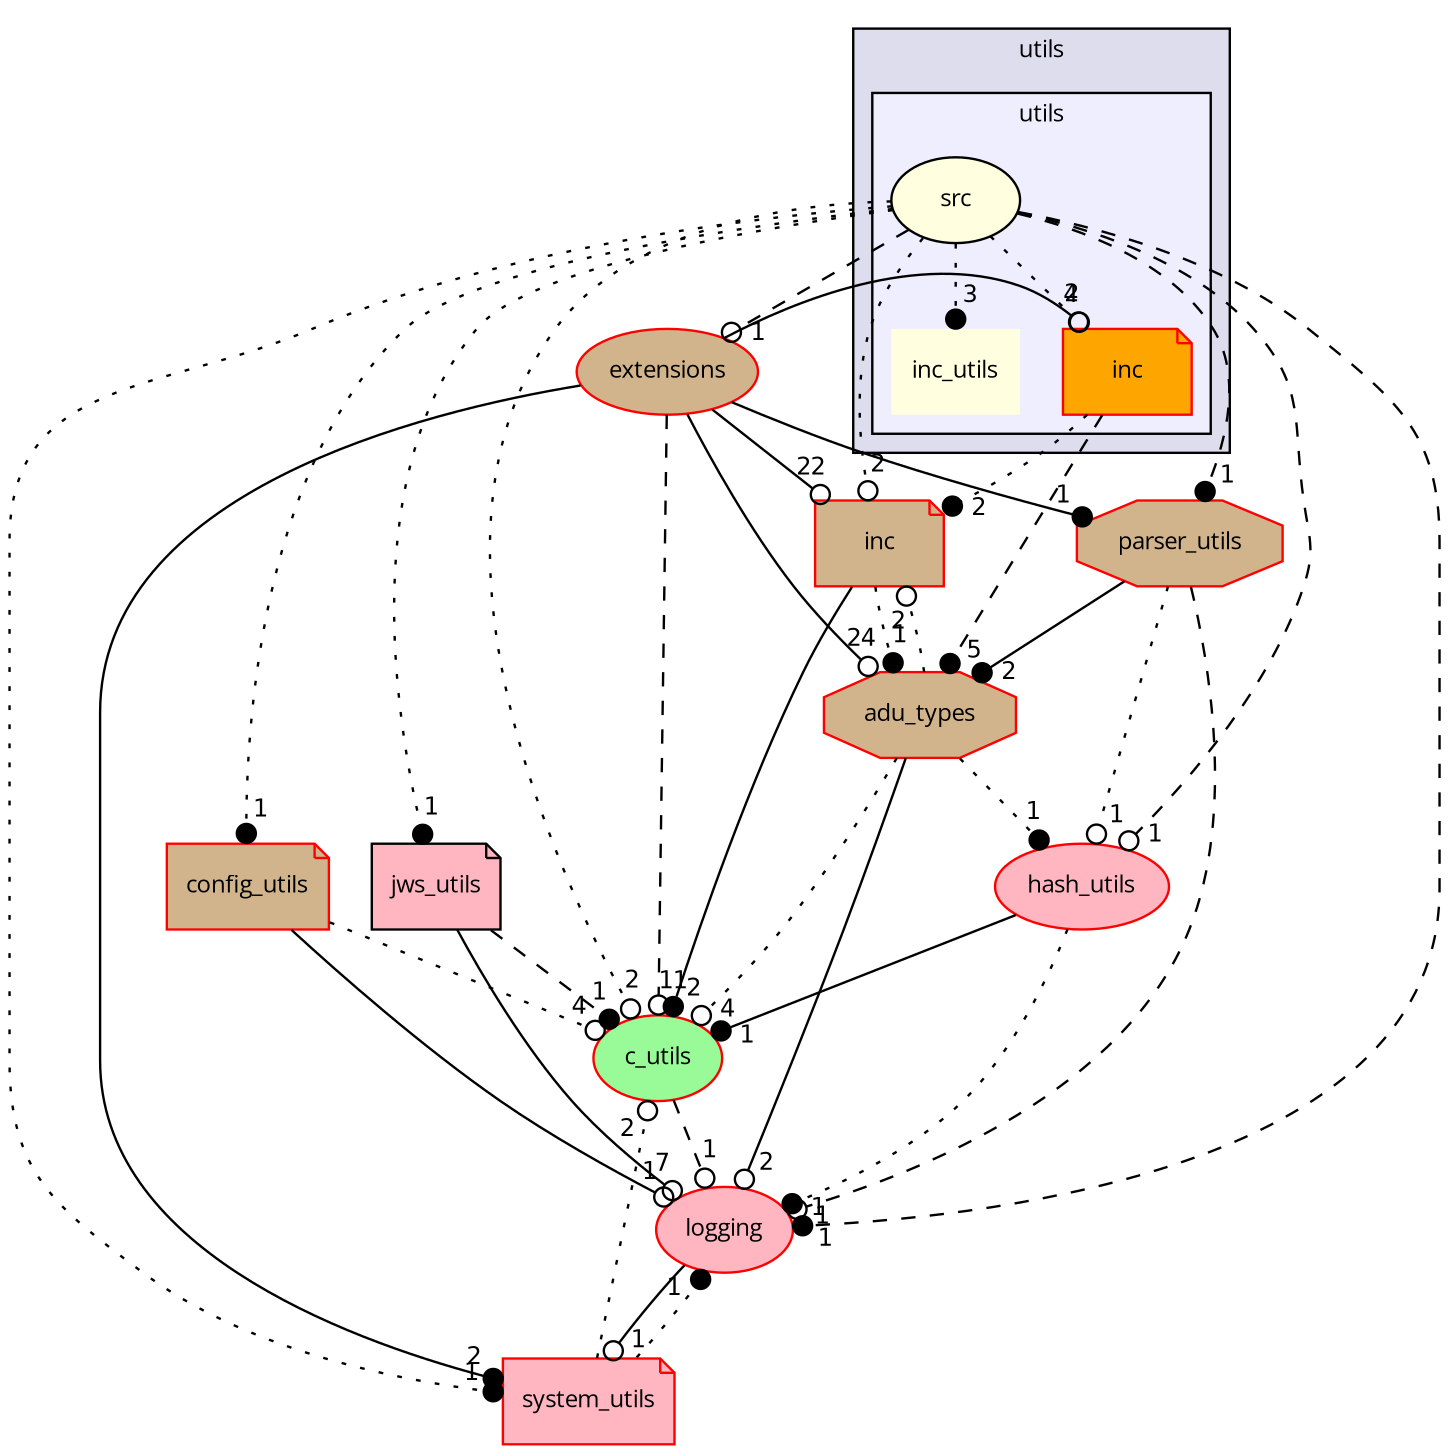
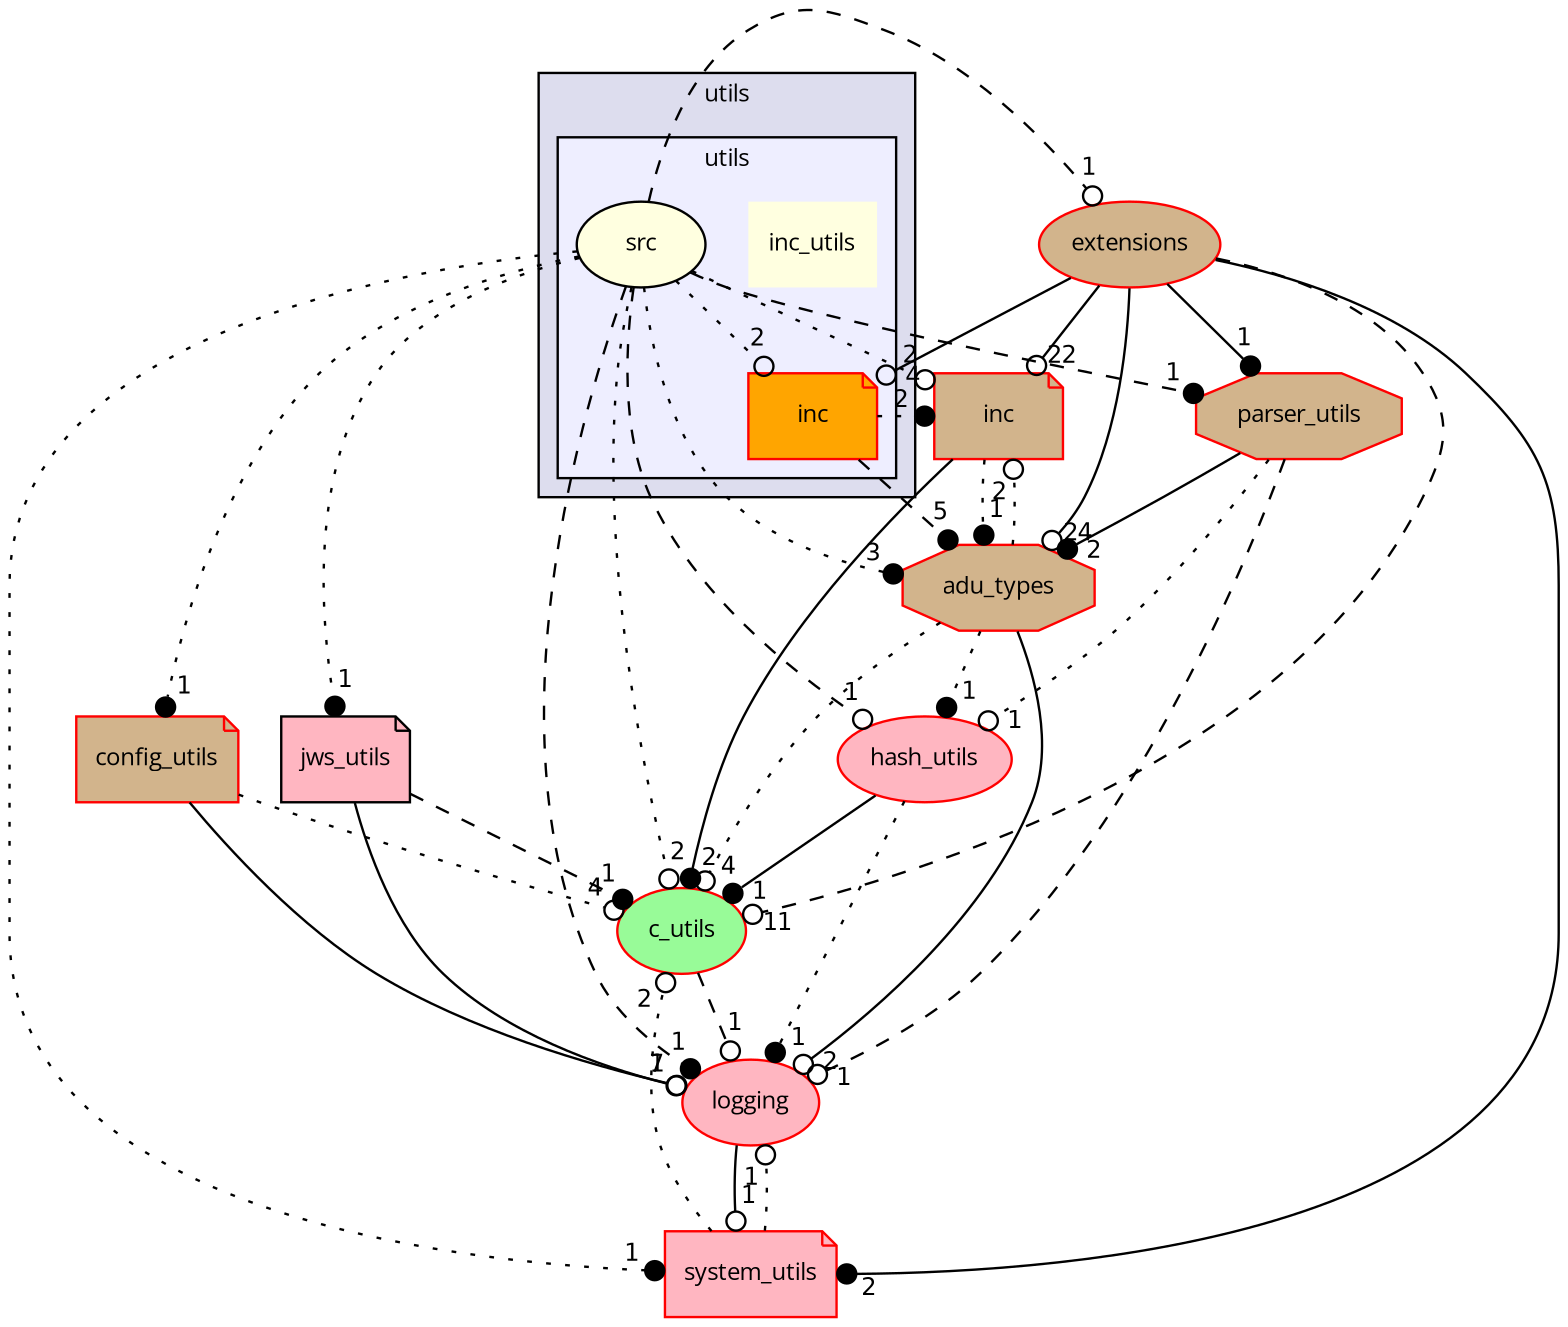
  digraph {
    compound=true
    fontname="Open Sans"
    node [fillcolor=tan fontname="Open Sans" fontsize=10 shape=note style=filled color=red]
    edge [arrowhead=odot fontname="Open Sans" headlabel=1 labeldistance=1.5 labelfontname=Helvetica labelfontsize=10 style=dotted]
    n1 [fillcolor=lightyellow label=inc_utils shape=plaintext color=""]
    n2 [fillcolor=orange label=inc]
    n3 [color=black fillcolor=lightyellow label=src shape=ellipse]
    n4 [label=inc]
    n5 [label=adu_types shape=octagon]
    n6 [fillcolor=lightpink label=system_utils]
    n7 [label=extensions shape=ellipse]
    n8 [label=config_utils]
    n9 [color=black fillcolor=lightpink label=jws_utils]
    n10 [label=parser_utils shape=octagon]
    n11 [fillcolor=palegreen label=c_utils shape=ellipse]
    n12 [fillcolor=lightpink label=logging shape=ellipse]
    n13 [fillcolor=lightpink label=hash_utils shape=ellipse]
    subgraph cluster_1 {
      bgcolor="#ddddee"
      fontsize=10
      label=utils
      pencolor=black
      subgraph cluster_2 {
        bgcolor="#eeeeff"
        fontsize=10
        label=utils
        pencolor=black
        n1
        n2
        n3
      }
    }
    n2 -> n4 [arrowhead=dot headlabel=2]
    n2 -> n5 [arrowhead=dot headlabel=5 style=dashed]
    n3 -> n2 [headlabel=2]
    n3 -> n4 [headlabel=2]
-   n3 -> n1 [arrowhead=dot headlabel=3]
+   n3 -> n5 [arrowhead=dot headlabel=3]
    n3 -> n6 [arrowhead=dot]
    n3 -> n7 [style=dashed]
    n3 -> n8 [arrowhead=dot]
    n3 -> n9 [arrowhead=dot]
    n3 -> n10 [arrowhead=dot style=dashed]
    n3 -> n11 [headlabel=2]
    n3 -> n12 [arrowhead=dot style=dashed]
    n3 -> n13 [style=dashed]
    n4 -> n5 [arrowhead=dot]
    n4 -> n11 [arrowhead=dot headlabel=2 style=solid]
    n5 -> n4 [headlabel=2]
    n5 -> n11 [headlabel=4]
    n5 -> n12 [headlabel=2 style=solid]
    n5 -> n13 [arrowhead=dot]
    n6 -> n11 [headlabel=2]
-   n6 -> n12 [arrowhead=dot]
+   n6 -> n12
    n7 -> n2 [headlabel=4 style=solid]
    n7 -> n4 [headlabel=22 style=solid]
    n7 -> n5 [headlabel=24 style=solid]
    n7 -> n6 [arrowhead=dot headlabel=2 style=solid]
    n7 -> n10 [arrowhead=dot style=solid]
    n7 -> n11 [headlabel=11 style=dashed]
    n8 -> n11 [headlabel=4]
    n8 -> n12 [style=solid]
    n9 -> n11 [arrowhead=dot style=dashed]
    n9 -> n12 [headlabel=7 style=solid]
    n10 -> n5 [arrowhead=dot headlabel=2 style=solid]
    n10 -> n12 [style=dashed]
    n10 -> n13
    n11 -> n12 [style=dashed]
    n12 -> n6 [style=solid]
    n13 -> n11 [arrowhead=dot style=solid]
    n13 -> n12 [arrowhead=dot]
  }
